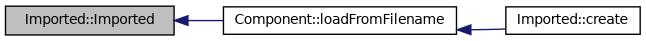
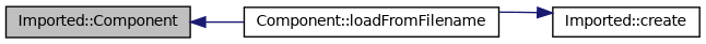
  digraph {
    rankdir=LR
    node [color=black fillcolor=white fontname=Helvetica fontsize=10 shape=record style=filled]
    edge [color=midnightblue dir=back fontname=Helvetica fontsize=10 labelfontname=Helvetica labelfontsize=10 style=solid]
-   n1 [fillcolor=grey75 fontcolor=black height=0.2 label="Imported::Imported" width=0.4]
+   n1 [fillcolor=grey75 fontcolor=black height=0.2 label="Imported::Component" width=0.4]
    n2 [height=0.2 label="Component::loadFromFilename" width=0.4]
    n3 [height=0.2 label="Imported::create" width=0.4]
    n1 -> n2
-   n2 -> n3
+   n3 -> n2
  }
